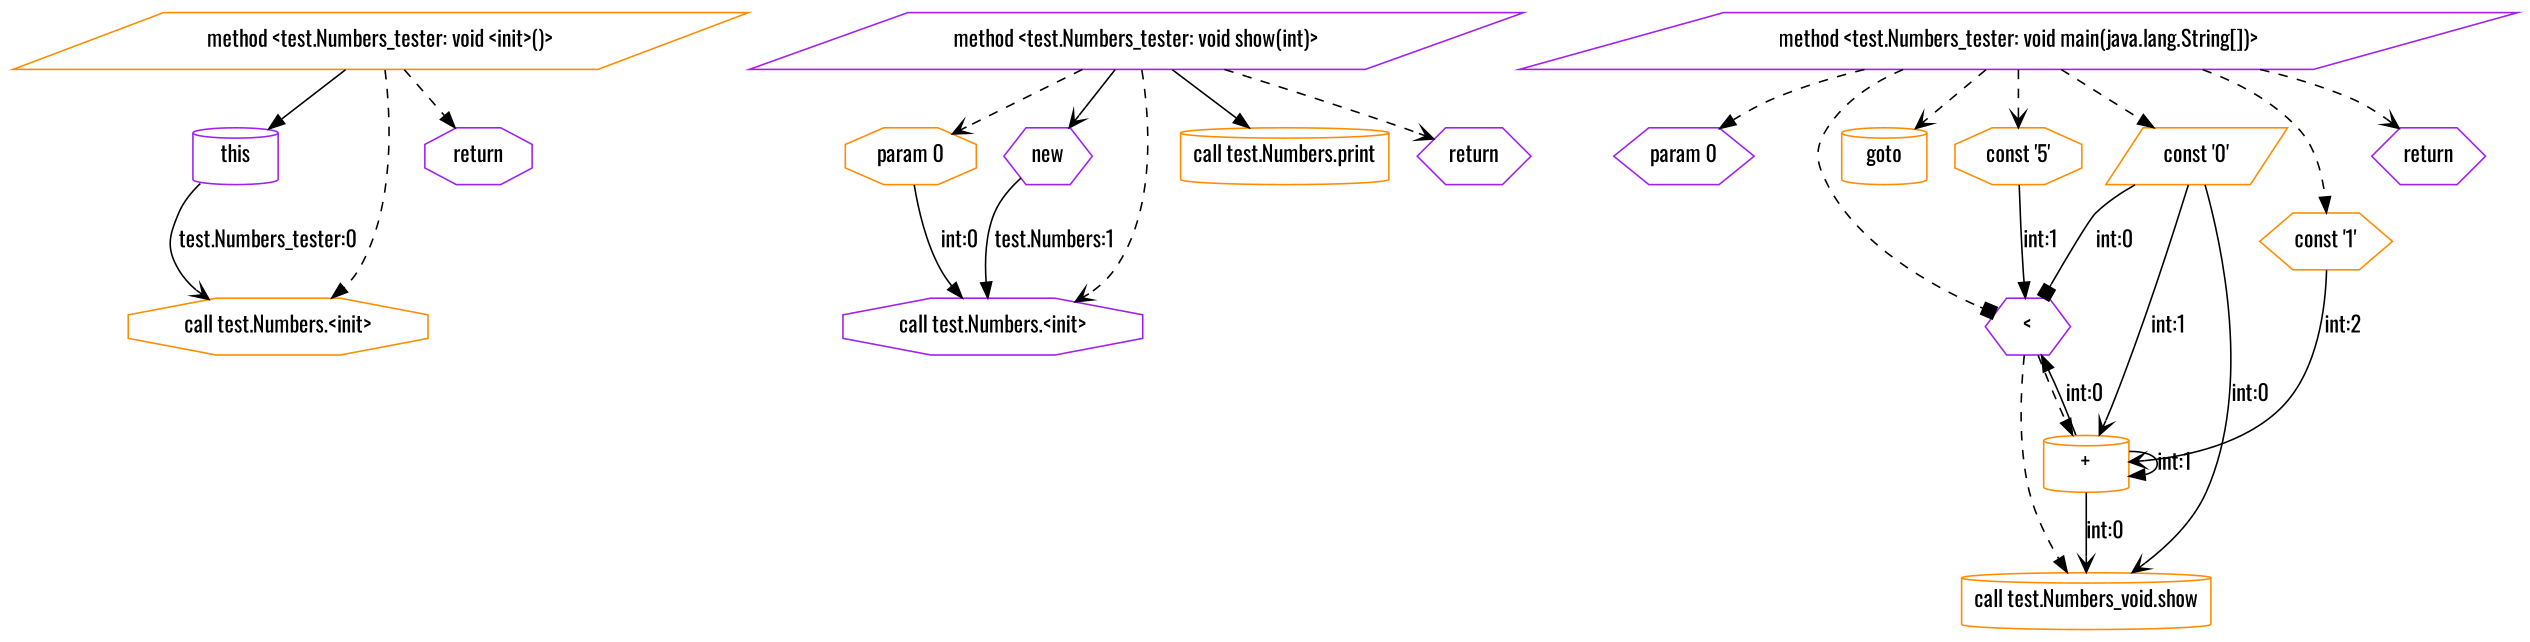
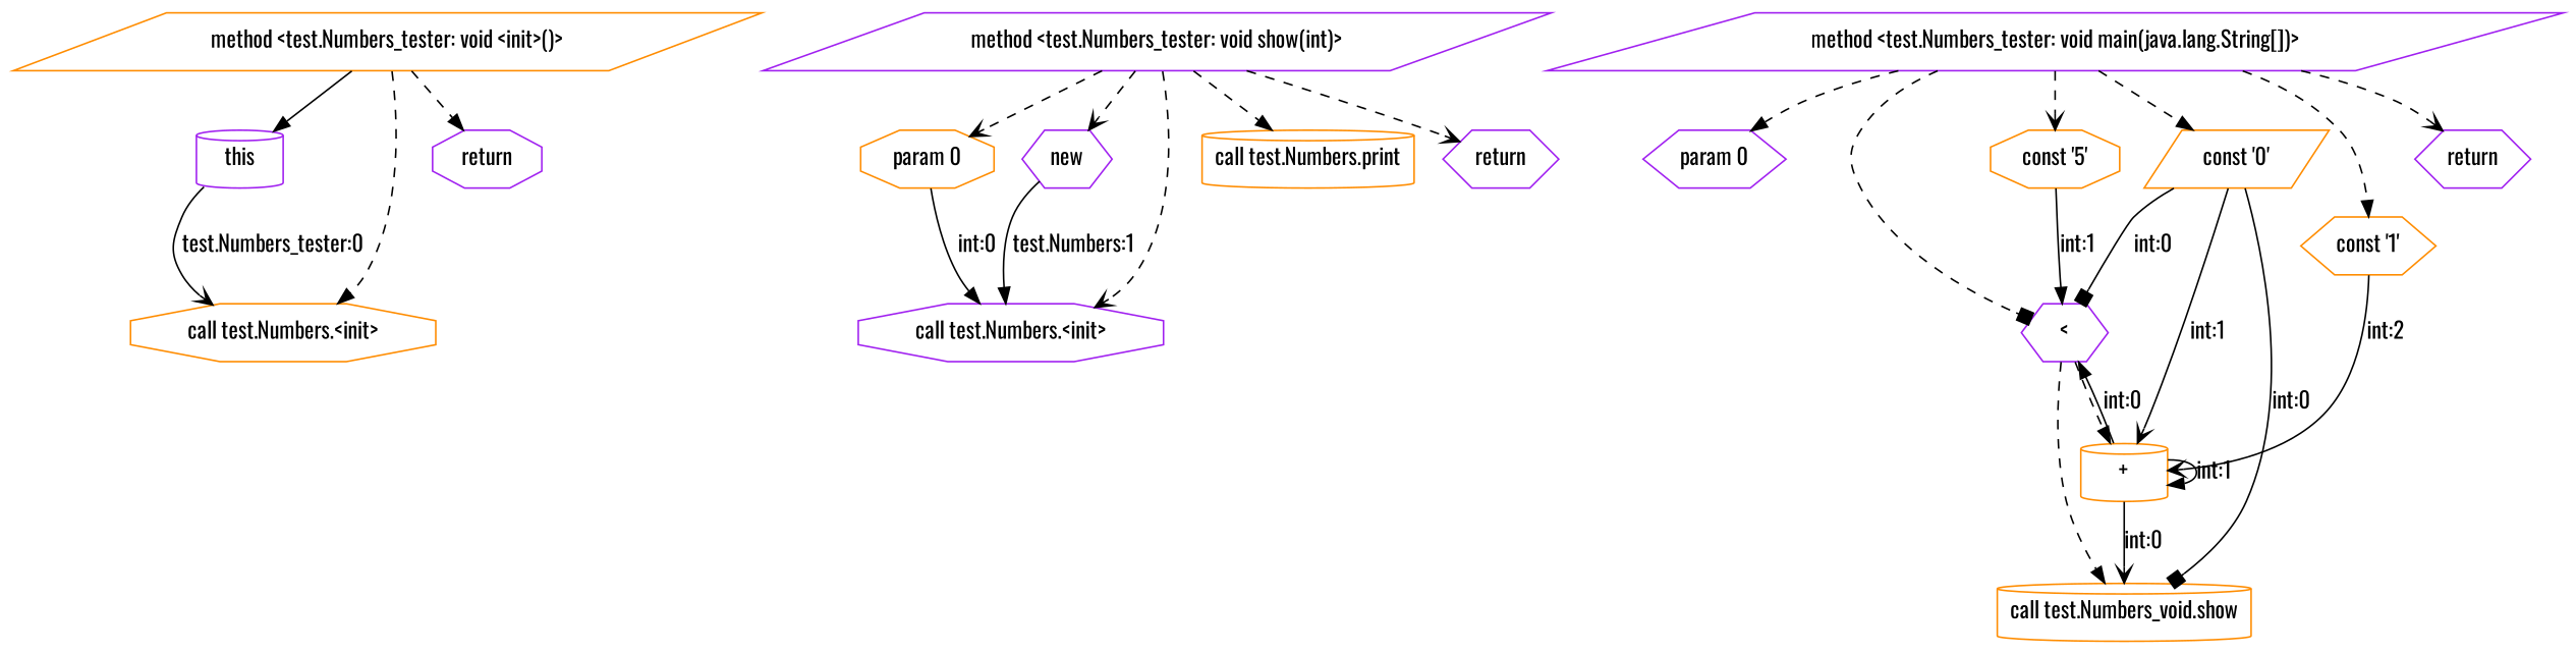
  digraph {
    fontname=Oswald
    node [color=darkorange fontname=Oswald shape=hexagon]
    edge [arrowhead=normal fontname=Oswald style=dashed]
    n1 [label="method <test.Numbers_tester: void <init>()>" shape=parallelogram]
    n2 [color=purple label=this shape=cylinder]
    n3 [label="call test.Numbers.<init>" shape=octagon]
    n4 [color=purple label=return shape=octagon]
    n5 [color=purple label="method <test.Numbers_tester: void show(int)>" shape=parallelogram]
    n6 [label="param 0" shape=octagon]
    n7 [color=purple label=new]
    n8 [color=purple label="call test.Numbers.<init>" shape=octagon]
    n9 [label="call test.Numbers.print" shape=cylinder]
    n10 [color=purple label=return]
    n11 [color=purple label="method <test.Numbers_tester: void main(java.lang.String[])>" shape=parallelogram]
    n12 [color=purple label="param 0"]
    n13 [label="const '0'" shape=parallelogram]
-   n14 [label=goto shape=cylinder]
    n15 [label="const '1'"]
    n16 [color=purple label="<"]
    n17 [label="const '5'" shape=octagon]
    n18 [color=purple label=return]
    n19 [label="call test.Numbers_void.show" shape=cylinder]
    n20 [label="+" shape=cylinder]
    n1 -> n2 [style=solid]
    n1 -> n3
    n1 -> n4
    n2 -> n3 [arrowhead=vee label="test.Numbers_tester:0" style=""]
    n5 -> n6 [arrowhead=vee]
-   n5 -> n7 [arrowhead=vee style=solid]
+   n5 -> n7 [arrowhead=vee]
    n5 -> n8 [arrowhead=vee]
-   n5 -> n9 [style=solid]
+   n5 -> n9
    n5 -> n10 [arrowhead=vee]
    n6 -> n8 [label="int:0" style=""]
    n7 -> n8 [label="test.Numbers:1" style=""]
    n11 -> n12
    n11 -> n13
-   n11 -> n14 [arrowhead=vee]
    n11 -> n15
    n11 -> n16 [arrowhead=box]
    n11 -> n17 [arrowhead=vee]
    n11 -> n18 [arrowhead=vee]
    n13 -> n16 [arrowhead=box label="int:0" style=""]
-   n13 -> n19 [arrowhead=vee label="int:0" style=""]
+   n13 -> n19 [arrowhead=box label="int:0" style=""]
    n13 -> n20 [arrowhead=vee label="int:1" style=""]
    n15 -> n20 [arrowhead=vee label="int:2" style=""]
    n16 -> n19
    n16 -> n20
    n17 -> n16 [label="int:1" style=""]
    n20 -> n16 [label="int:0" style=""]
    n20 -> n19 [arrowhead=vee label="int:0" style=""]
    n20 -> n20 [label="int:1" style=""]
  }
